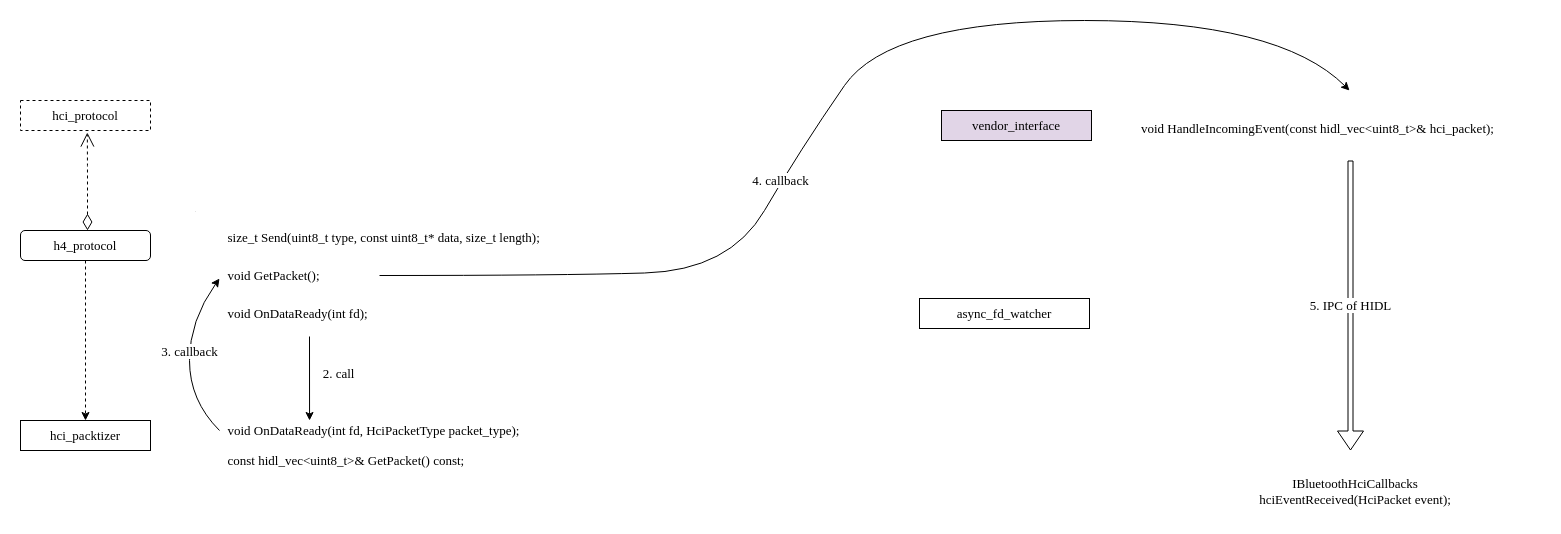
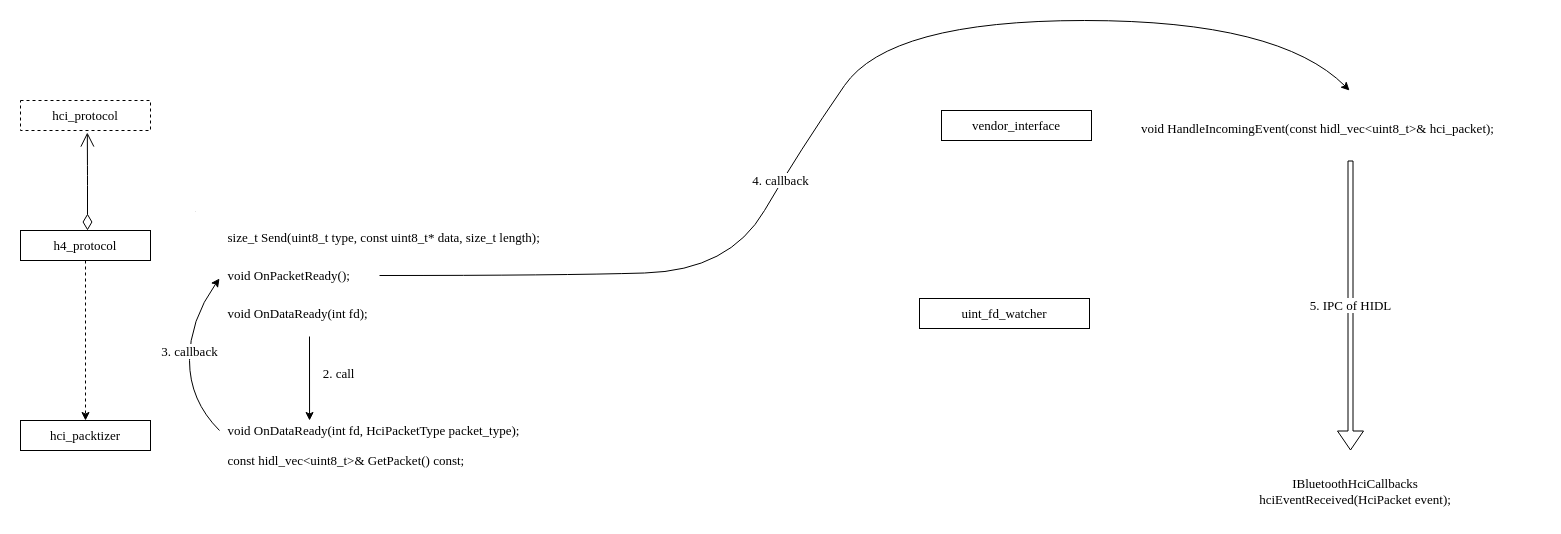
  <mxCell id="0" />
  <mxCell id="1" parent="0" />
- <mxCell id="2" value="vendor_interface" style="rounded=0;whiteSpace=wrap;html=1;fontFamily=Comic Sans MS;fontSize=13;fillColor=#e1d5e7;" vertex="1" parent="1"><mxGeometry x="941" y="110" width="150" height="30" as="geometry" /></mxCell>
- <mxCell id="3" value="async_fd_watcher" style="rounded=0;whiteSpace=wrap;html=1;fontFamily=Comic Sans MS;fontSize=13;" vertex="1" parent="1"><mxGeometry x="919" y="298" width="170" height="30" as="geometry" /></mxCell>
- <mxCell id="4" value="h4_protocol" style="whiteSpace=wrap;html=1;fontFamily=Comic Sans MS;fontSize=13;rounded=1;" vertex="1" parent="1"><mxGeometry x="20" y="230" width="130" height="30" as="geometry" /></mxCell>
+ <mxCell id="2" value="vendor_interface" style="rounded=0;whiteSpace=wrap;html=1;fontFamily=Comic Sans MS;fontSize=13;" vertex="1" parent="1"><mxGeometry x="941" y="110" width="150" height="30" as="geometry" /></mxCell>
+ <mxCell id="3" value="uint_fd_watcher" style="rounded=0;whiteSpace=wrap;html=1;fontFamily=Comic Sans MS;fontSize=13;" vertex="1" parent="1"><mxGeometry x="919" y="298" width="170" height="30" as="geometry" /></mxCell>
+ <mxCell id="4" value="h4_protocol" style="rounded=0;whiteSpace=wrap;html=1;fontFamily=Comic Sans MS;fontSize=13;" vertex="1" parent="1"><mxGeometry x="20" y="230" width="130" height="30" as="geometry" /></mxCell>
  <mxCell id="5" value="hci_protocol" style="rounded=0;whiteSpace=wrap;html=1;fontFamily=Comic Sans MS;fontSize=13;dashed=1;" vertex="1" parent="1"><mxGeometry x="20" y="100" width="130" height="30" as="geometry" /></mxCell>
- <mxCell id="6" value="1" style="endArrow=open;html=1;endSize=12;startArrow=diamondThin;startSize=14;startFill=0;edgeStyle=orthogonalEdgeStyle;align=left;verticalAlign=bottom;fontFamily=Comic Sans MS;fontSize=1;entryX=0.514;entryY=1.067;entryDx=0;entryDy=0;entryPerimeter=0;dashed=1;" edge="1" parent="1" source="4" target="5"><mxGeometry x="0.407" y="-53" relative="1" as="geometry"><mxPoint x="50" y="200" as="sourcePoint" /><mxPoint x="210" y="200" as="targetPoint" /><Array as="points"><mxPoint x="87" y="175" /><mxPoint x="87" y="175" /></Array><mxPoint x="53" y="53" as="offset" /></mxGeometry></mxCell>
+ <mxCell id="6" value="1" style="endArrow=open;html=1;endSize=12;startArrow=diamondThin;startSize=14;startFill=0;edgeStyle=orthogonalEdgeStyle;align=left;verticalAlign=bottom;fontFamily=Comic Sans MS;fontSize=1;entryX=0.514;entryY=1.067;entryDx=0;entryDy=0;entryPerimeter=0;" edge="1" parent="1" source="4" target="5"><mxGeometry x="0.407" y="-53" relative="1" as="geometry"><mxPoint x="50" y="200" as="sourcePoint" /><mxPoint x="210" y="200" as="targetPoint" /><Array as="points"><mxPoint x="87" y="175" /><mxPoint x="87" y="175" /></Array><mxPoint x="53" y="53" as="offset" /></mxGeometry></mxCell>
  <mxCell id="7" value="&lt;div style=&quot;font-size: 13px&quot;&gt;&lt;br style=&quot;font-size: 13px&quot;&gt;&lt;/div&gt;&lt;div style=&quot;font-size: 13px&quot;&gt;&amp;nbsp; size_t Send(uint8_t type, const uint8_t* data, size_t length);&lt;/div&gt;&lt;div style=&quot;font-size: 13px&quot;&gt;&lt;br style=&quot;font-size: 13px&quot;&gt;&lt;/div&gt;&lt;div style=&quot;font-size: 13px&quot;&gt;&amp;nbsp;&lt;br&gt;&lt;/div&gt;" style="text;html=1;strokeColor=none;fillColor=none;align=left;verticalAlign=middle;whiteSpace=wrap;rounded=0;dashed=1;fontFamily=Comic Sans MS;fontSize=13;" vertex="1" parent="1"><mxGeometry x="219" y="230" width="460" height="30" as="geometry" /></mxCell>
  <mxCell id="8" value="hci_packtizer" style="rounded=0;whiteSpace=wrap;html=1;fontFamily=Comic Sans MS;fontSize=13;" vertex="1" parent="1"><mxGeometry x="20" y="420" width="130" height="30" as="geometry" /></mxCell>
  <mxCell id="9" value="&lt;div&gt;&amp;nbsp; void OnDataReady(int fd, HciPacketType packet_type);&lt;/div&gt;" style="text;html=1;strokeColor=none;fillColor=none;align=left;verticalAlign=middle;whiteSpace=wrap;rounded=0;dashed=1;fontFamily=Comic Sans MS;fontSize=13;" vertex="1" parent="1"><mxGeometry x="219" y="410" width="380" height="40" as="geometry" /></mxCell>
  <mxCell id="10" value="" style="endArrow=classic;html=1;fontFamily=Comic Sans MS;fontSize=13;exitX=0.5;exitY=1;exitDx=0;exitDy=0;entryX=0.5;entryY=0;entryDx=0;entryDy=0;dashed=1;" edge="1" parent="1" source="4" target="8"><mxGeometry width="50" height="50" relative="1" as="geometry"><mxPoint x="85" y="410" as="sourcePoint" /><mxPoint x="-60" y="340" as="targetPoint" /></mxGeometry></mxCell>
- <mxCell id="11" value="&lt;br&gt;&lt;div style=&quot;&quot;&gt;&lt;br&gt;&lt;/div&gt;&lt;div style=&quot;&quot;&gt;&lt;span&gt;&amp;nbsp; void GetPacket();&lt;/span&gt;&lt;br&gt;&lt;/div&gt;&lt;div style=&quot;&quot;&gt;&lt;br&gt;&lt;/div&gt;&lt;div style=&quot;&quot;&gt;&lt;br&gt;&lt;/div&gt;" style="text;html=1;strokeColor=none;fillColor=none;align=left;verticalAlign=middle;whiteSpace=wrap;rounded=0;dashed=1;fontFamily=Comic Sans MS;fontSize=13;" vertex="1" parent="1"><mxGeometry x="219" y="260" width="160" height="30" as="geometry" /></mxCell>
+ <mxCell id="11" value="&lt;br&gt;&lt;div style=&quot;&quot;&gt;&lt;br&gt;&lt;/div&gt;&lt;div style=&quot;&quot;&gt;&lt;span&gt;&amp;nbsp; void OnPacketReady();&lt;/span&gt;&lt;br&gt;&lt;/div&gt;&lt;div style=&quot;&quot;&gt;&lt;br&gt;&lt;/div&gt;&lt;div style=&quot;&quot;&gt;&lt;br&gt;&lt;/div&gt;" style="text;html=1;strokeColor=none;fillColor=none;align=left;verticalAlign=middle;whiteSpace=wrap;rounded=0;dashed=1;fontFamily=Comic Sans MS;fontSize=13;" vertex="1" parent="1"><mxGeometry x="219" y="260" width="160" height="30" as="geometry" /></mxCell>
  <mxCell id="12" value="&lt;span&gt;&amp;nbsp; void OnDataReady(int fd);&lt;/span&gt;" style="text;html=1;strokeColor=none;fillColor=none;align=left;verticalAlign=middle;whiteSpace=wrap;rounded=0;dashed=1;fontFamily=Comic Sans MS;fontSize=13;" vertex="1" parent="1"><mxGeometry x="219" y="290" width="180" height="46" as="geometry" /></mxCell>
  <mxCell id="13" value="&lt;div style=&quot;&quot;&gt;&lt;span&gt;&amp;nbsp; const hidl_vec&amp;lt;uint8_t&amp;gt;&amp;amp; GetPacket() const;&lt;/span&gt;&lt;br&gt;&lt;/div&gt;" style="text;html=1;strokeColor=none;fillColor=none;align=left;verticalAlign=middle;whiteSpace=wrap;rounded=0;dashed=1;fontFamily=Comic Sans MS;fontSize=13;" vertex="1" parent="1"><mxGeometry x="219" y="440" width="400" height="40" as="geometry" /></mxCell>
  <mxCell id="14" value="" style="endArrow=classic;html=1;fontFamily=Comic Sans MS;fontSize=13;entryX=0.237;entryY=0.25;entryDx=0;entryDy=0;entryPerimeter=0;" edge="1" parent="1" source="12" target="9"><mxGeometry width="50" height="50" relative="1" as="geometry"><mxPoint x="299" y="380" as="sourcePoint" /><mxPoint x="349" y="330" as="targetPoint" /></mxGeometry></mxCell>
  <mxCell id="15" value="2. call" style="text;html=1;align=center;verticalAlign=middle;resizable=0;points=[];autosize=1;fontSize=13;fontFamily=Comic Sans MS;" vertex="1" parent="1"><mxGeometry x="313" y="363" width="50" height="20" as="geometry" /></mxCell>
  <mxCell id="16" value="" style="curved=1;endArrow=classic;html=1;fontFamily=Comic Sans MS;fontSize=13;exitX=0;exitY=0.5;exitDx=0;exitDy=0;" edge="1" parent="1" source="9"><mxGeometry width="50" height="50" relative="1" as="geometry"><mxPoint x="169" y="328" as="sourcePoint" /><mxPoint x="219" y="278" as="targetPoint" /><Array as="points"><mxPoint x="189" y="400" /><mxPoint x="189" y="320" /></Array></mxGeometry></mxCell>
  <mxCell id="17" value="3. callback" style="edgeLabel;html=1;align=center;verticalAlign=middle;resizable=0;points=[];fontSize=13;fontFamily=Comic Sans MS;" vertex="1" connectable="0" parent="16"><mxGeometry x="0.062" y="1" relative="1" as="geometry"><mxPoint as="offset" /></mxGeometry></mxCell>
  <mxCell id="18" value="void HandleIncomingEvent(const hidl_vec&amp;lt;uint8_t&amp;gt;&amp;amp; hci_packet);" style="text;html=1;strokeColor=none;fillColor=none;align=left;verticalAlign=middle;whiteSpace=wrap;rounded=0;dashed=1;fontFamily=Comic Sans MS;fontSize=13;" vertex="1" parent="1"><mxGeometry x="1139" y="115" width="400" height="25" as="geometry" /></mxCell>
  <mxCell id="19" value="" style="curved=1;endArrow=classic;html=1;fontFamily=Comic Sans MS;fontSize=13;exitX=1;exitY=0.5;exitDx=0;exitDy=0;" edge="1" parent="1" source="11"><mxGeometry width="50" height="50" relative="1" as="geometry"><mxPoint x="429" y="180" as="sourcePoint" /><mxPoint x="1349" y="90" as="targetPoint" /><Array as="points"><mxPoint x="559" y="275" /><mxPoint x="729" y="270" /><mxPoint x="799" y="150" /><mxPoint x="889" y="20" /><mxPoint x="1279" y="20" /></Array></mxGeometry></mxCell>
  <mxCell id="20" value="&amp;nbsp;4. callback&amp;nbsp;" style="edgeLabel;html=1;align=center;verticalAlign=middle;resizable=0;points=[];fontSize=13;fontFamily=Comic Sans MS;" vertex="1" connectable="0" parent="19"><mxGeometry x="0.089" y="-17" relative="1" as="geometry"><mxPoint x="-107.6" y="126.66" as="offset" /></mxGeometry></mxCell>
  <mxCell id="21" value="5. IPC of HIDL" style="shape=flexArrow;endArrow=classic;html=1;fontFamily=Comic Sans MS;fontSize=13;width=5;" edge="1" parent="1"><mxGeometry width="50" height="50" relative="1" as="geometry"><mxPoint x="1350" y="160" as="sourcePoint" /><mxPoint x="1350" y="450" as="targetPoint" /></mxGeometry></mxCell>
  <mxCell id="22" value="IBluetoothHciCallbacks&lt;br&gt;hciEventReceived(HciPacket event);" style="text;html=1;strokeColor=none;fillColor=none;align=center;verticalAlign=middle;whiteSpace=wrap;rounded=0;dashed=1;fontFamily=Comic Sans MS;fontSize=13;" vertex="1" parent="1"><mxGeometry x="1220" y="470" width="270" height="42" as="geometry" /></mxCell>
